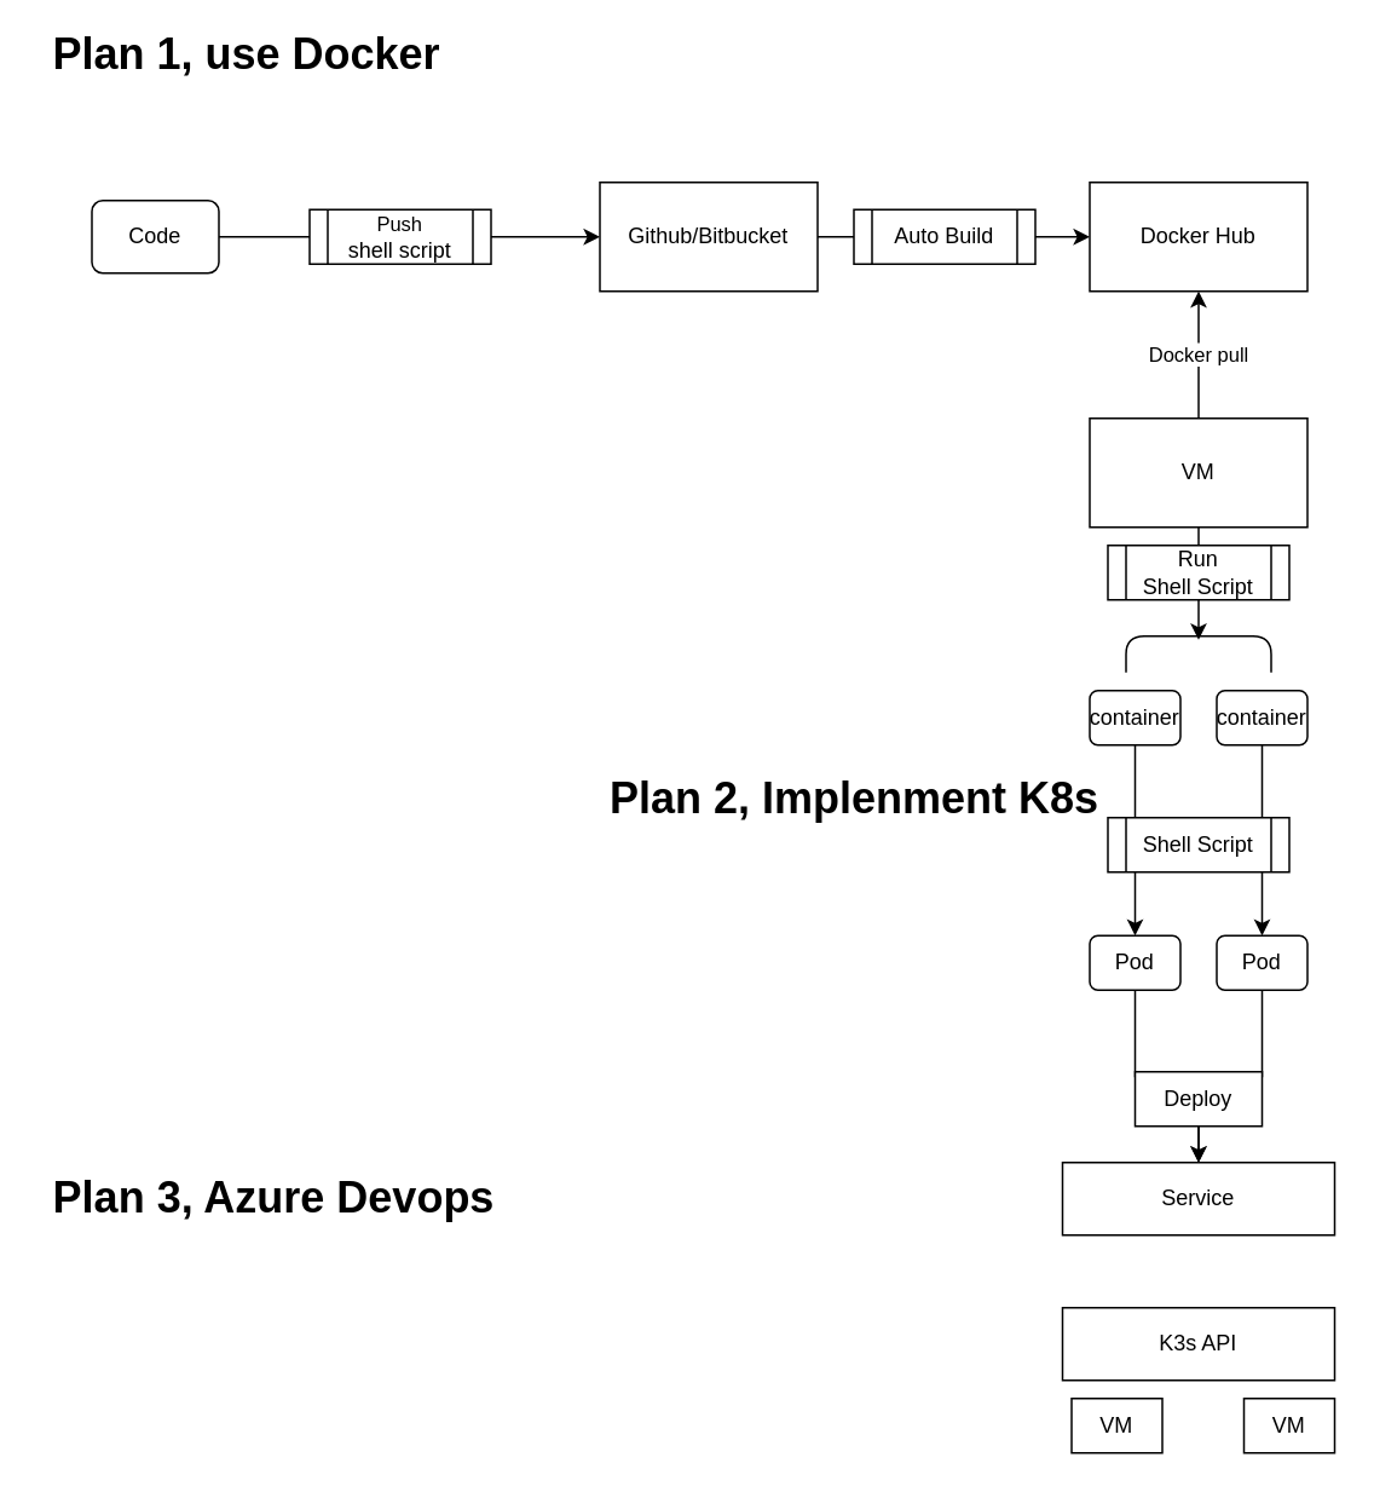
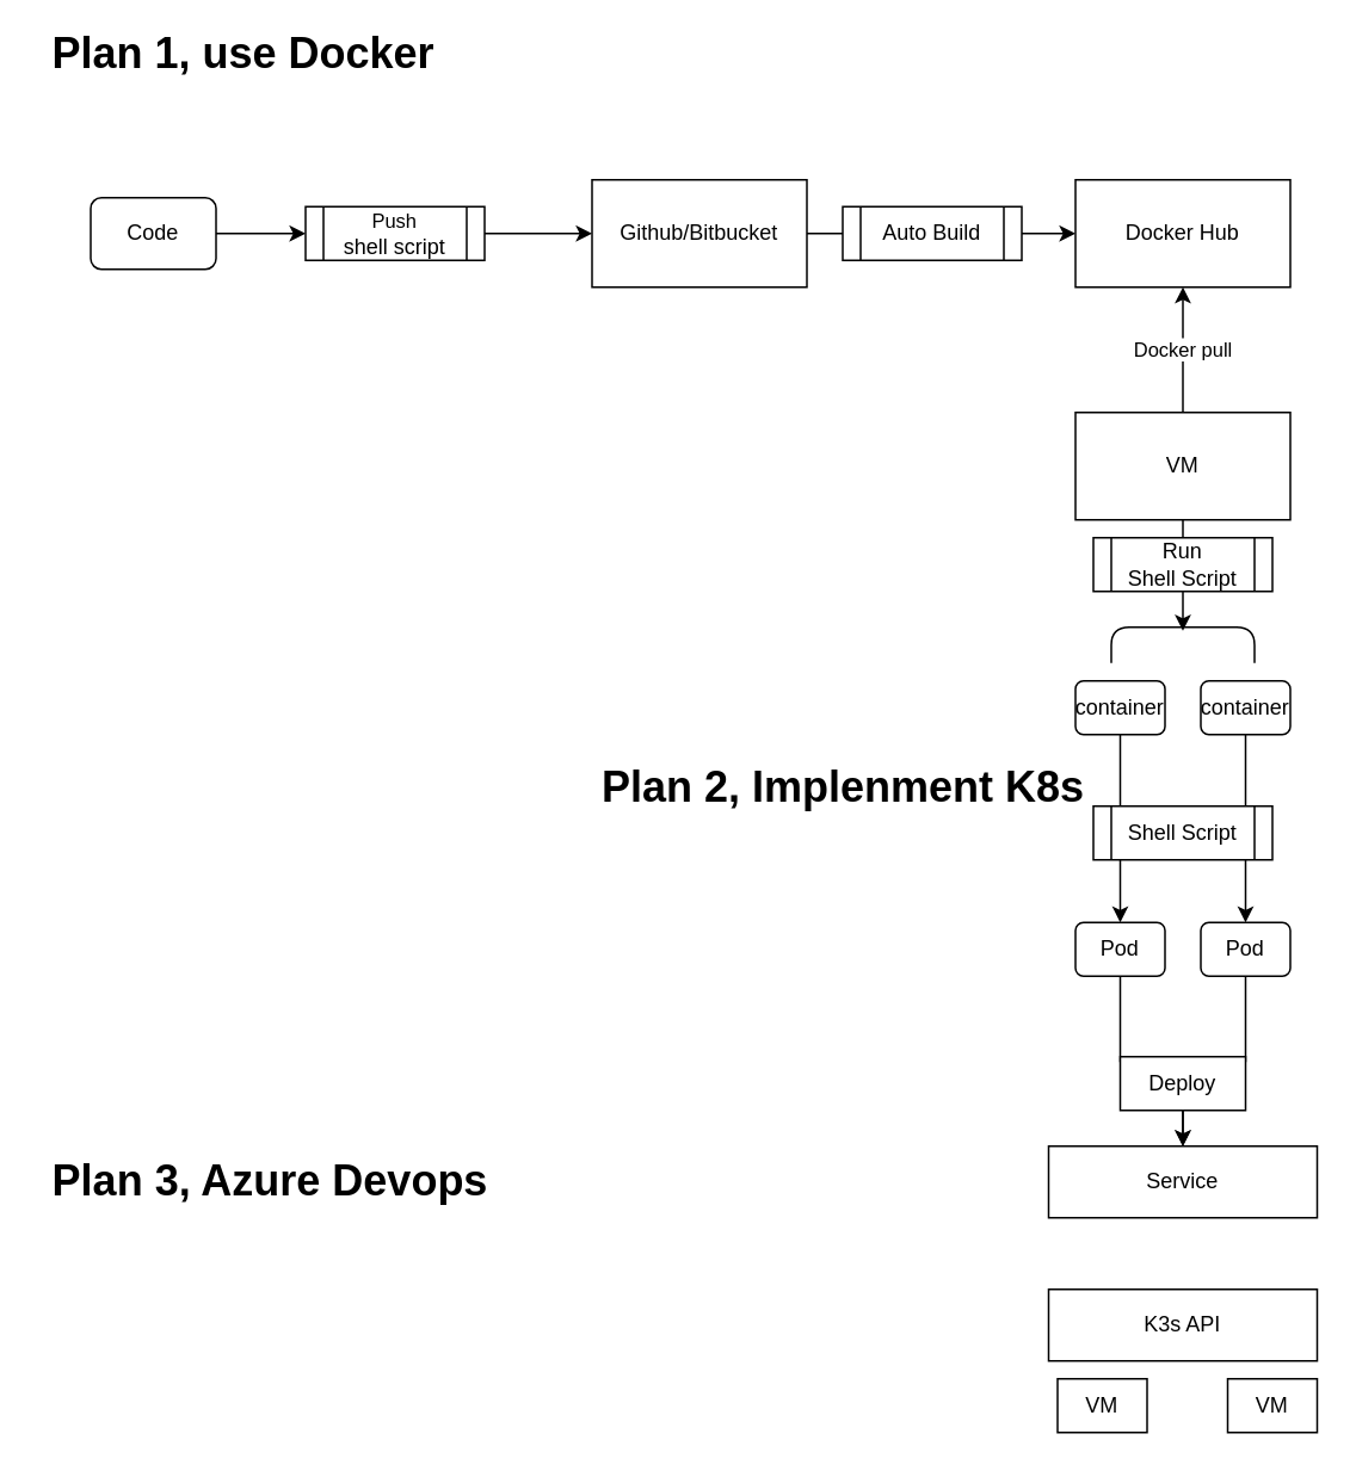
  <mxCell id="0" />
  <mxCell id="1" parent="0" />
  <mxCell id="2" value="&lt;b&gt;&lt;font style=&quot;font-size: 24px&quot;&gt;Plan 1, use Docker&lt;/font&gt;&lt;/b&gt;" style="text;html=1;align=center;verticalAlign=middle;resizable=0;points=[];autosize=1;" vertex="1" parent="1"><mxGeometry x="20" y="20" width="230" height="20" as="geometry" /></mxCell>
  <mxCell id="3" style="edgeStyle=orthogonalEdgeStyle;rounded=0;orthogonalLoop=1;jettySize=auto;html=1;" edge="1" parent="1" source="4" target="7"><mxGeometry relative="1" as="geometry" /></mxCell>
  <mxCell id="4" value="Github/Bitbucket" style="rounded=0;whiteSpace=wrap;html=1;" vertex="1" parent="1"><mxGeometry x="330" y="100" width="120" height="60" as="geometry" /></mxCell>
  <mxCell id="5" style="edgeStyle=orthogonalEdgeStyle;rounded=0;orthogonalLoop=1;jettySize=auto;html=1;" edge="1" parent="1" source="26" target="4"><mxGeometry relative="1" as="geometry" /></mxCell>
  <mxCell id="6" value="Code" style="rounded=1;whiteSpace=wrap;html=1;" vertex="1" parent="1"><mxGeometry x="50" y="110" width="70" height="40" as="geometry" /></mxCell>
  <mxCell id="7" value="Docker Hub" style="rounded=0;whiteSpace=wrap;html=1;" vertex="1" parent="1"><mxGeometry x="600" y="100" width="120" height="60" as="geometry" /></mxCell>
  <mxCell id="8" value="Docker pull" style="edgeStyle=orthogonalEdgeStyle;rounded=0;orthogonalLoop=1;jettySize=auto;html=1;entryX=0.5;entryY=1;entryDx=0;entryDy=0;" edge="1" parent="1" source="10" target="7"><mxGeometry relative="1" as="geometry" /></mxCell>
  <mxCell id="9" style="edgeStyle=orthogonalEdgeStyle;rounded=0;orthogonalLoop=1;jettySize=auto;html=1;entryX=0.1;entryY=0.5;entryDx=0;entryDy=0;entryPerimeter=0;" edge="1" parent="1" source="10" target="15"><mxGeometry relative="1" as="geometry" /></mxCell>
  <mxCell id="10" value="VM" style="rounded=0;whiteSpace=wrap;html=1;" vertex="1" parent="1"><mxGeometry x="600" y="230" width="120" height="60" as="geometry" /></mxCell>
  <mxCell id="11" style="edgeStyle=orthogonalEdgeStyle;rounded=0;orthogonalLoop=1;jettySize=auto;html=1;entryX=0.5;entryY=0;entryDx=0;entryDy=0;" edge="1" parent="1" source="12" target="18"><mxGeometry relative="1" as="geometry" /></mxCell>
  <mxCell id="12" value="container" style="rounded=1;whiteSpace=wrap;html=1;" vertex="1" parent="1"><mxGeometry x="600" y="380" width="50" height="30" as="geometry" /></mxCell>
  <mxCell id="13" style="edgeStyle=orthogonalEdgeStyle;rounded=0;orthogonalLoop=1;jettySize=auto;html=1;entryX=0.5;entryY=0;entryDx=0;entryDy=0;" edge="1" parent="1" source="14" target="20"><mxGeometry relative="1" as="geometry" /></mxCell>
  <mxCell id="14" value="container" style="rounded=1;whiteSpace=wrap;html=1;" vertex="1" parent="1"><mxGeometry x="670" y="380" width="50" height="30" as="geometry" /></mxCell>
  <mxCell id="15" value="" style="shape=curlyBracket;whiteSpace=wrap;html=1;rounded=1;rotation=90;size=0;" vertex="1" parent="1"><mxGeometry x="650" y="320" width="20" height="80" as="geometry" /></mxCell>
  <mxCell id="16" value="&lt;b&gt;&lt;font style=&quot;font-size: 24px&quot;&gt;Plan 2, Implenment K8s&lt;/font&gt;&lt;/b&gt;" style="text;html=1;align=center;verticalAlign=middle;resizable=0;points=[];autosize=1;" vertex="1" parent="1"><mxGeometry x="330" y="430" width="280" height="20" as="geometry" /></mxCell>
  <mxCell id="17" style="edgeStyle=orthogonalEdgeStyle;rounded=0;orthogonalLoop=1;jettySize=auto;html=1;" edge="1" parent="1" source="18" target="21"><mxGeometry relative="1" as="geometry" /></mxCell>
  <mxCell id="18" value="Pod" style="rounded=1;whiteSpace=wrap;html=1;" vertex="1" parent="1"><mxGeometry x="600" y="515" width="50" height="30" as="geometry" /></mxCell>
  <mxCell id="19" style="edgeStyle=orthogonalEdgeStyle;rounded=0;orthogonalLoop=1;jettySize=auto;html=1;entryX=0.5;entryY=0;entryDx=0;entryDy=0;" edge="1" parent="1" source="20" target="21"><mxGeometry relative="1" as="geometry" /></mxCell>
  <mxCell id="20" value="Pod" style="rounded=1;whiteSpace=wrap;html=1;" vertex="1" parent="1"><mxGeometry x="670" y="515" width="50" height="30" as="geometry" /></mxCell>
  <mxCell id="21" value="Service" style="rounded=0;whiteSpace=wrap;html=1;" vertex="1" parent="1"><mxGeometry x="585" y="640" width="150" height="40" as="geometry" /></mxCell>
  <mxCell id="22" value="Deploy" style="rounded=0;whiteSpace=wrap;html=1;" vertex="1" parent="1"><mxGeometry x="625" y="590" width="70" height="30" as="geometry" /></mxCell>
  <mxCell id="23" value="K3s API" style="rounded=0;whiteSpace=wrap;html=1;" vertex="1" parent="1"><mxGeometry x="585" y="720" width="150" height="40" as="geometry" /></mxCell>
  <mxCell id="24" value="VM" style="rounded=0;whiteSpace=wrap;html=1;" vertex="1" parent="1"><mxGeometry x="590" y="770" width="50" height="30" as="geometry" /></mxCell>
  <mxCell id="25" value="VM" style="rounded=0;whiteSpace=wrap;html=1;" vertex="1" parent="1"><mxGeometry x="685" y="770" width="50" height="30" as="geometry" /></mxCell>
  <mxCell id="26" value="&lt;span style=&quot;font-size: 11px ; background-color: rgb(255 , 255 , 255)&quot;&gt;Push&lt;br&gt;&lt;/span&gt;shell script" style="shape=process;whiteSpace=wrap;html=1;backgroundOutline=1;" vertex="1" parent="1"><mxGeometry x="170" y="115" width="100" height="30" as="geometry" /></mxCell>
- <mxCell id="27" style="edgeStyle=orthogonalEdgeStyle;rounded=0;orthogonalLoop=1;jettySize=auto;html=1;endArrow=none;" edge="1" parent="1" source="6" target="26"><mxGeometry relative="1" as="geometry"><mxPoint x="120" y="130" as="sourcePoint" /><mxPoint x="330" y="130" as="targetPoint" /></mxGeometry></mxCell>
+ <mxCell id="27" style="edgeStyle=orthogonalEdgeStyle;rounded=0;orthogonalLoop=1;jettySize=auto;html=1;" edge="1" parent="1" source="6" target="26"><mxGeometry relative="1" as="geometry"><mxPoint x="120" y="130" as="sourcePoint" /><mxPoint x="330" y="130" as="targetPoint" /></mxGeometry></mxCell>
  <mxCell id="28" value="&lt;span&gt;Auto Build&lt;/span&gt;" style="shape=process;whiteSpace=wrap;html=1;backgroundOutline=1;" vertex="1" parent="1"><mxGeometry x="470" y="115" width="100" height="30" as="geometry" /></mxCell>
  <mxCell id="29" value="&lt;span&gt;Run&lt;br&gt;Shell Script&lt;br&gt;&lt;/span&gt;" style="shape=process;whiteSpace=wrap;html=1;backgroundOutline=1;" vertex="1" parent="1"><mxGeometry x="610" y="300" width="100" height="30" as="geometry" /></mxCell>
  <mxCell id="30" value="&lt;span&gt;Shell Script&lt;br&gt;&lt;/span&gt;" style="shape=process;whiteSpace=wrap;html=1;backgroundOutline=1;" vertex="1" parent="1"><mxGeometry x="610" y="450" width="100" height="30" as="geometry" /></mxCell>
  <mxCell id="31" value="&lt;b&gt;&lt;font style=&quot;font-size: 24px&quot;&gt;Plan 3, Azure Devops&lt;/font&gt;&lt;/b&gt;" style="text;html=1;align=center;verticalAlign=middle;resizable=0;points=[];autosize=1;" vertex="1" parent="1"><mxGeometry x="20" y="650" width="260" height="20" as="geometry" /></mxCell>
